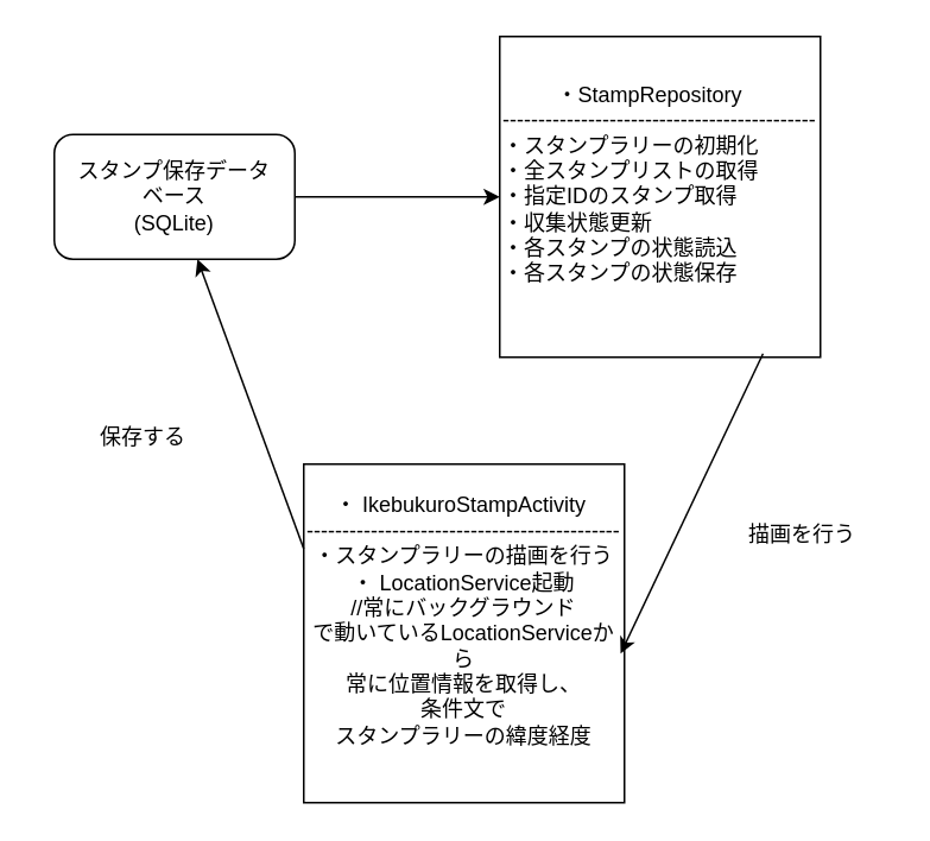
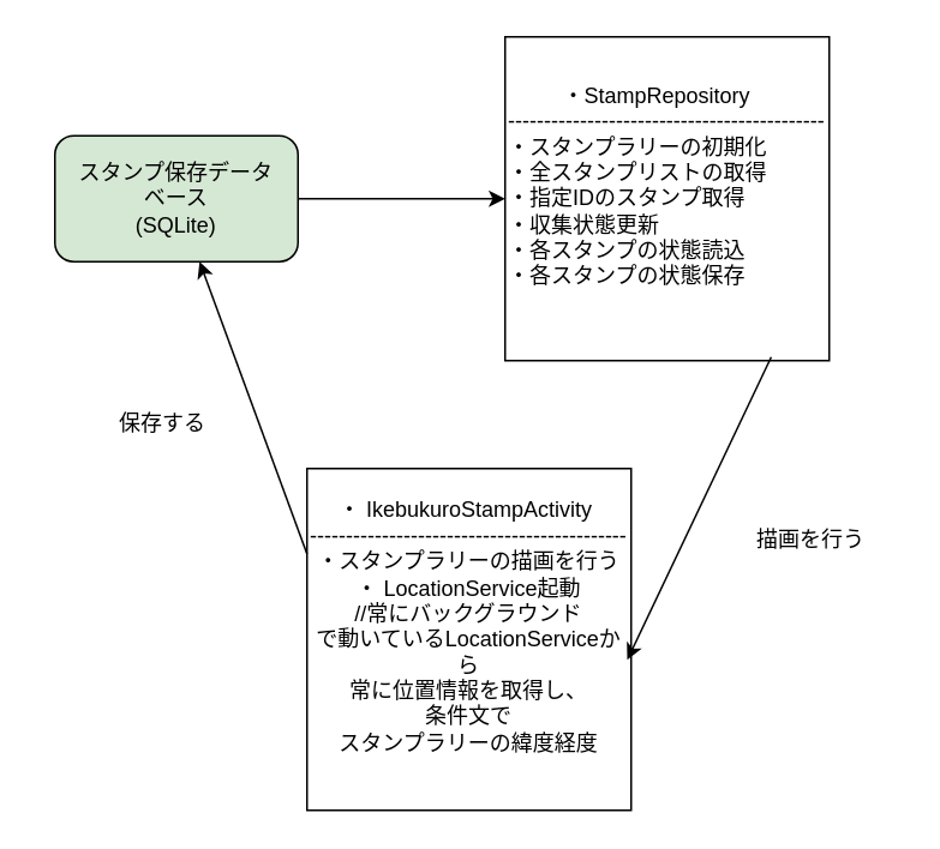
  <mxCell id="0" />
  <mxCell id="1" parent="0" />
- <mxCell id="2" value="スタンプ保存データ&lt;br&gt;ベース&lt;br&gt;(SQLite)" style="rounded=1;whiteSpace=wrap;html=1;" vertex="1" parent="1"><mxGeometry x="30" y="75" width="135" height="70" as="geometry" /></mxCell>
+ <mxCell id="2" value="スタンプ保存データ&lt;br&gt;ベース&lt;br&gt;(SQLite)" style="rounded=1;whiteSpace=wrap;html=1;fillColor=#d5e8d4;" vertex="1" parent="1"><mxGeometry x="30" y="75" width="135" height="70" as="geometry" /></mxCell>
  <mxCell id="3" value="&lt;div style=&quot;text-align: center;&quot;&gt;&lt;span style=&quot;background-color: transparent; color: light-dark(rgb(0, 0, 0), rgb(255, 255, 255));&quot;&gt;・StampRepository&amp;nbsp; &amp;nbsp;&amp;nbsp;&lt;/span&gt;&lt;/div&gt;&lt;div&gt;-------------------------------------------- ・スタンプラリーの初期化&lt;/div&gt;&lt;div&gt;・全スタンプリストの取得&lt;/div&gt;&lt;div&gt;・指定IDのスタンプ取得&amp;nbsp; &amp;nbsp;&lt;br&gt;&lt;div&gt;・収集状態更新&lt;/div&gt;&lt;div&gt;・各スタンプの状態読込&lt;/div&gt;&lt;div&gt;・各スタンプの状態保存&lt;/div&gt;&lt;div&gt;&lt;br&gt;&lt;/div&gt;&lt;/div&gt;" style="whiteSpace=wrap;html=1;aspect=fixed;align=left;" vertex="1" parent="1"><mxGeometry x="280" y="20" width="180" height="180" as="geometry" /></mxCell>
  <mxCell id="4" value="・&amp;nbsp;IkebukuroStampActivity&amp;nbsp;&lt;div&gt;--------------------------------------------&lt;/div&gt;&lt;div&gt;・スタンプラリーの描画を行う&lt;/div&gt;&lt;div&gt;&lt;span style=&quot;background-color: transparent; color: light-dark(rgb(0, 0, 0), rgb(255, 255, 255));&quot;&gt;・&lt;/span&gt;&lt;span style=&quot;background-color: transparent;&quot;&gt;&amp;nbsp;LocationService起動&lt;/span&gt;&lt;/div&gt;&lt;div&gt;//常にバックグラウンド&lt;br&gt;で動いているLocationServiceから&lt;br&gt;常に位置情報を取得し、&lt;br&gt;条件文で&lt;/div&gt;&lt;div&gt;スタンプラリーの緯度経度&lt;br&gt;&lt;/div&gt;&lt;div&gt;&lt;br&gt;&lt;/div&gt;" style="rounded=0;whiteSpace=wrap;html=1;" vertex="1" parent="1"><mxGeometry x="170" y="260" width="180" height="190" as="geometry" /></mxCell>
  <mxCell id="5" value="" style="endArrow=classic;html=1;rounded=0;" edge="1" parent="1" source="2" target="3"><mxGeometry width="50" height="50" relative="1" as="geometry"><mxPoint x="340" y="270" as="sourcePoint" /><mxPoint x="390" y="220" as="targetPoint" /></mxGeometry></mxCell>
  <mxCell id="6" value="" style="endArrow=classic;html=1;rounded=0;exitX=0;exitY=0.25;exitDx=0;exitDy=0;" edge="1" parent="1" source="4" target="2"><mxGeometry width="50" height="50" relative="1" as="geometry"><mxPoint x="340" y="270" as="sourcePoint" /><mxPoint x="390" y="220" as="targetPoint" /></mxGeometry></mxCell>
- <mxCell id="7" value="保存する" style="text;html=1;align=center;verticalAlign=middle;whiteSpace=wrap;rounded=0;" vertex="1" parent="1"><mxGeometry x="20" y="220" width="120" height="50" as="geometry" /></mxCell>
+ <mxCell id="7" value="保存する" style="text;html=1;align=center;verticalAlign=middle;whiteSpace=wrap;rounded=0;" vertex="1" parent="1"><mxGeometry x="30" y="210" width="120" height="50" as="geometry" /></mxCell>
  <mxCell id="8" value="" style="endArrow=classic;html=1;rounded=0;exitX=0.821;exitY=0.989;exitDx=0;exitDy=0;exitPerimeter=0;entryX=0.988;entryY=0.56;entryDx=0;entryDy=0;entryPerimeter=0;" edge="1" parent="1" source="3" target="4"><mxGeometry width="50" height="50" relative="1" as="geometry"><mxPoint x="340" y="270" as="sourcePoint" /><mxPoint x="390" y="220" as="targetPoint" /></mxGeometry></mxCell>
  <mxCell id="9" value="描画を行う" style="text;html=1;align=center;verticalAlign=middle;whiteSpace=wrap;rounded=0;" vertex="1" parent="1"><mxGeometry x="400" y="285" width="100" height="30" as="geometry" /></mxCell>
